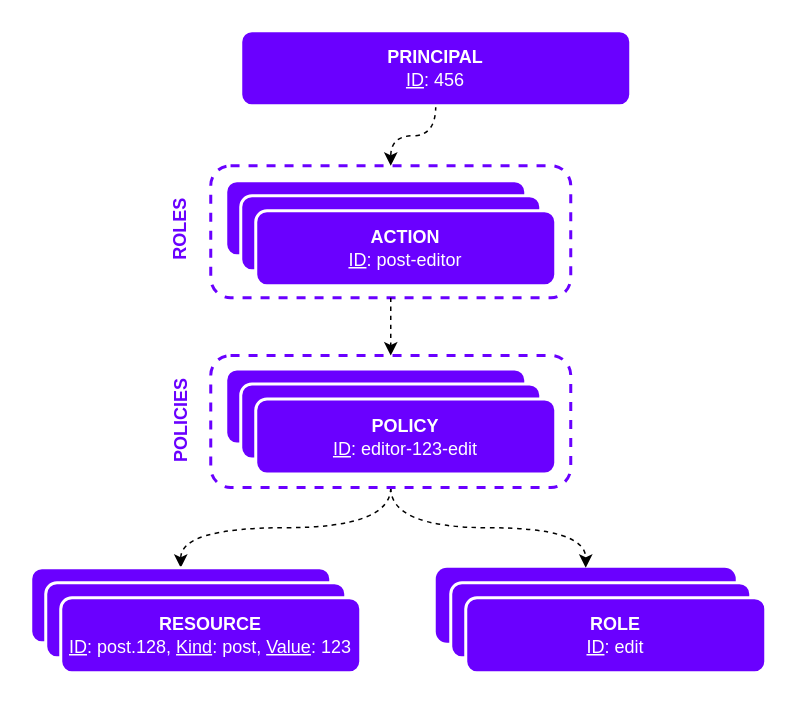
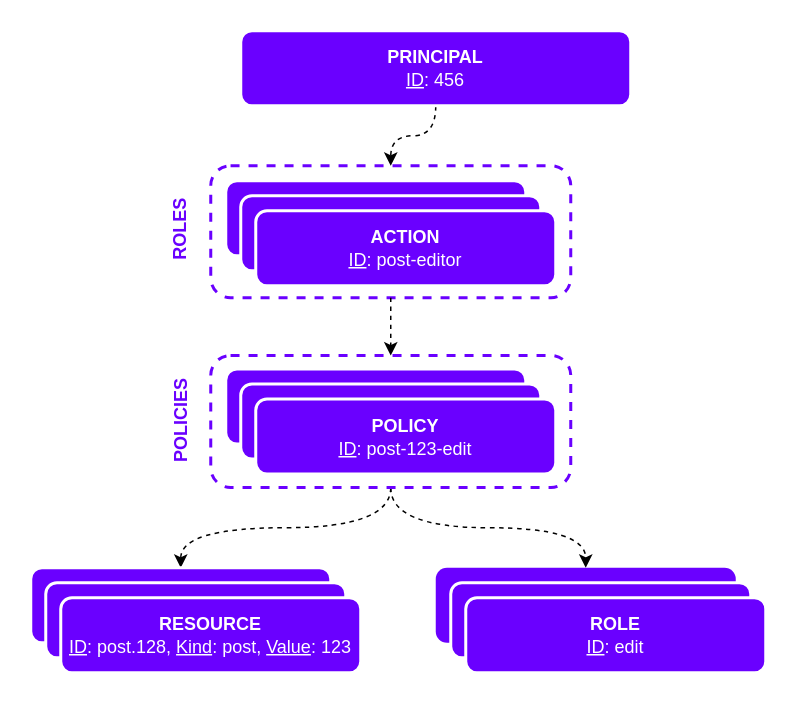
  <mxCell id="0" />
  <mxCell id="1" parent="0" />
  <mxCell id="2" style="edgeStyle=orthogonalEdgeStyle;rounded=0;orthogonalLoop=1;jettySize=auto;html=1;exitX=0.5;exitY=1;exitDx=0;exitDy=0;entryX=0.5;entryY=0;entryDx=0;entryDy=0;dashed=1;curved=1;" parent="1" source="4" target="6" edge="1"><mxGeometry relative="1" as="geometry"><mxPoint x="260" y="367" as="targetPoint" /></mxGeometry></mxCell>
  <mxCell id="3" style="edgeStyle=orthogonalEdgeStyle;rounded=0;orthogonalLoop=1;jettySize=auto;html=1;exitX=0.5;exitY=1;exitDx=0;exitDy=0;entryX=0.5;entryY=0;entryDx=0;entryDy=0;dashed=1;curved=1;" edge="1" parent="1" source="4" target="7"><mxGeometry relative="1" as="geometry" /></mxCell>
  <mxCell id="4" value="" style="rounded=1;whiteSpace=wrap;html=1;strokeColor=#6A00FF;strokeWidth=2;fontFamily=Helvetica;fontSize=14;fontColor=#6A00FF;fillColor=default;dashed=1;" parent="1" vertex="1"><mxGeometry x="140" y="236.5" width="240" height="88" as="geometry" /></mxCell>
  <mxCell id="5" value="" style="rounded=1;whiteSpace=wrap;html=1;strokeColor=#6A00FF;strokeWidth=2;fontFamily=Helvetica;fontSize=14;fontColor=#6A00FF;fillColor=default;dashed=1;" parent="1" vertex="1"><mxGeometry x="140" y="110" width="240" height="88" as="geometry" /></mxCell>
  <mxCell id="6" value="RESOURCE&lt;br&gt;(Kind + Value)" style="rounded=1;whiteSpace=wrap;html=1;fillColor=#6a00ff;fontColor=#ffffff;strokeColor=#FFFFFF;strokeWidth=2;" parent="1" vertex="1"><mxGeometry x="20" y="378" width="200" height="50" as="geometry" /></mxCell>
  <mxCell id="7" value="ACTION&lt;br&gt;(Name)" style="rounded=1;whiteSpace=wrap;html=1;fillColor=#6a00ff;fontColor=#ffffff;strokeColor=none;strokeWidth=2;" parent="1" vertex="1"><mxGeometry x="290" y="378" width="200" height="50" as="geometry" /></mxCell>
  <mxCell id="8" value="RESOURCE&lt;br&gt;(Kind + Value)" style="rounded=1;whiteSpace=wrap;html=1;fillColor=#6a00ff;fontColor=#ffffff;strokeColor=#FFFFFF;strokeWidth=2;" parent="1" vertex="1"><mxGeometry x="30" y="388" width="200" height="50" as="geometry" /></mxCell>
  <mxCell id="9" value="&lt;b&gt;RESOURCE&lt;/b&gt;&lt;br&gt;&lt;u&gt;ID&lt;/u&gt;: post.128, &lt;u&gt;Kind&lt;/u&gt;: post, &lt;u&gt;Value&lt;/u&gt;: 123" style="rounded=1;whiteSpace=wrap;html=1;fillColor=#6a00ff;fontColor=#ffffff;strokeColor=#FFFFFF;strokeWidth=2;" parent="1" vertex="1"><mxGeometry x="40" y="398" width="200" height="50" as="geometry" /></mxCell>
  <mxCell id="10" value="ACTION&lt;br&gt;(Name)" style="rounded=1;whiteSpace=wrap;html=1;fillColor=#6a00ff;fontColor=#ffffff;strokeColor=#FFFFFF;strokeWidth=2;" parent="1" vertex="1"><mxGeometry x="300" y="388" width="200" height="50" as="geometry" /></mxCell>
  <mxCell id="11" value="&lt;b&gt;ROLE&lt;/b&gt;&lt;br&gt;&lt;u&gt;ID&lt;/u&gt;: edit" style="rounded=1;whiteSpace=wrap;html=1;fillColor=#6a00ff;fontColor=#ffffff;strokeColor=#FFFFFF;strokeWidth=2;" parent="1" vertex="1"><mxGeometry x="310" y="398" width="200" height="50" as="geometry" /></mxCell>
  <mxCell id="12" style="edgeStyle=orthogonalEdgeStyle;curved=1;rounded=0;orthogonalLoop=1;jettySize=auto;html=1;exitX=0.5;exitY=1;exitDx=0;exitDy=0;entryX=0.5;entryY=0;entryDx=0;entryDy=0;dashed=1;fontFamily=Helvetica;fontSize=14;fontColor=#6A00FF;elbow=vertical;" parent="1" source="13" target="5" edge="1"><mxGeometry relative="1" as="geometry" /></mxCell>
  <mxCell id="13" value="&lt;b&gt;PRINCIPAL&lt;/b&gt;&lt;br&gt;&lt;u&gt;ID&lt;/u&gt;: 456" style="rounded=1;whiteSpace=wrap;html=1;fillColor=#6a00ff;fontColor=#ffffff;strokeColor=#FFFFFF;strokeWidth=2;" parent="1" vertex="1"><mxGeometry x="160" y="20" width="260" height="50" as="geometry" /></mxCell>
  <mxCell id="14" value="&lt;b&gt;ROLE&lt;/b&gt;&lt;br&gt;&lt;u&gt;Name&lt;/u&gt;: post-123-edit" style="rounded=1;whiteSpace=wrap;html=1;fillColor=#6a00ff;fontColor=#ffffff;strokeColor=#FFFFFF;strokeWidth=2;" parent="1" vertex="1"><mxGeometry x="150" y="120" width="200" height="50" as="geometry" /></mxCell>
  <mxCell id="15" value="&lt;b&gt;ROLE&lt;/b&gt;&lt;br&gt;&lt;u&gt;Name&lt;/u&gt;: post-123-edit" style="rounded=1;whiteSpace=wrap;html=1;fillColor=#6a00ff;fontColor=#ffffff;strokeColor=#FFFFFF;strokeWidth=2;" parent="1" vertex="1"><mxGeometry x="160" y="130" width="200" height="50" as="geometry" /></mxCell>
  <mxCell id="16" style="edgeStyle=orthogonalEdgeStyle;curved=1;rounded=0;orthogonalLoop=1;jettySize=auto;html=1;exitX=0.5;exitY=1;exitDx=0;exitDy=0;entryX=0.5;entryY=0;entryDx=0;entryDy=0;dashed=1;fontFamily=Helvetica;fontSize=14;fontColor=#6A00FF;elbow=vertical;" parent="1" source="5" target="4" edge="1"><mxGeometry relative="1" as="geometry" /></mxCell>
  <mxCell id="17" value="&lt;b&gt;ACTION&lt;/b&gt;&lt;br&gt;&lt;u&gt;ID&lt;/u&gt;: post-editor" style="rounded=1;whiteSpace=wrap;html=1;fillColor=#6a00ff;fontColor=#ffffff;strokeColor=#FFFFFF;strokeWidth=2;" parent="1" vertex="1"><mxGeometry x="170" y="140" width="200" height="50" as="geometry" /></mxCell>
  <mxCell id="18" value="&lt;b&gt;POLICY&lt;/b&gt;&lt;br&gt;&lt;u&gt;Name&lt;/u&gt;: post-123-edit" style="rounded=1;whiteSpace=wrap;html=1;fillColor=#6a00ff;fontColor=#ffffff;strokeColor=#FFFFFF;strokeWidth=2;" parent="1" vertex="1"><mxGeometry x="150" y="245.5" width="200" height="50" as="geometry" /></mxCell>
  <mxCell id="19" value="&lt;b&gt;POLICY&lt;/b&gt;&lt;br&gt;&lt;u&gt;Name&lt;/u&gt;: post-123-edit" style="rounded=1;whiteSpace=wrap;html=1;fillColor=#6a00ff;fontColor=#ffffff;strokeColor=#FFFFFF;strokeWidth=2;" parent="1" vertex="1"><mxGeometry x="160" y="255.5" width="200" height="50" as="geometry" /></mxCell>
- <mxCell id="20" value="&lt;b&gt;POLICY&lt;/b&gt;&lt;br&gt;&lt;u&gt;ID&lt;/u&gt;: editor-123-edit" style="rounded=1;whiteSpace=wrap;html=1;fillColor=#6a00ff;fontColor=#ffffff;strokeColor=#FFFFFF;strokeWidth=2;" parent="1" vertex="1"><mxGeometry x="170" y="265.5" width="200" height="50" as="geometry" /></mxCell>
+ <mxCell id="20" value="&lt;b&gt;POLICY&lt;/b&gt;&lt;br&gt;&lt;u&gt;ID&lt;/u&gt;: post-123-edit" style="rounded=1;whiteSpace=wrap;html=1;fillColor=#6a00ff;fontColor=#ffffff;strokeColor=#FFFFFF;strokeWidth=2;" parent="1" vertex="1"><mxGeometry x="170" y="265.5" width="200" height="50" as="geometry" /></mxCell>
  <mxCell id="21" value="&lt;b&gt;POLICIES&lt;/b&gt;" style="text;html=1;align=center;verticalAlign=middle;resizable=0;points=[];autosize=1;strokeColor=none;fillColor=none;fontSize=12;fontFamily=Helvetica;fontColor=#6A00FF;rotation=-90;" parent="1" vertex="1"><mxGeometry x="80" y="265.5" width="80" height="30" as="geometry" /></mxCell>
  <mxCell id="22" value="&lt;b&gt;ROLES&lt;/b&gt;" style="text;html=1;align=center;verticalAlign=middle;resizable=0;points=[];autosize=1;strokeColor=none;fillColor=none;fontSize=12;fontFamily=Helvetica;fontColor=#6A00FF;rotation=-90;" parent="1" vertex="1"><mxGeometry x="90" y="138" width="60" height="30" as="geometry" /></mxCell>
